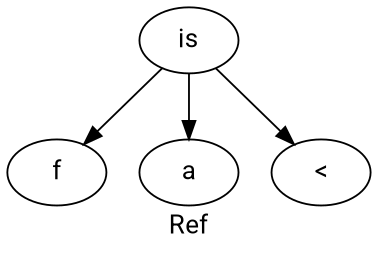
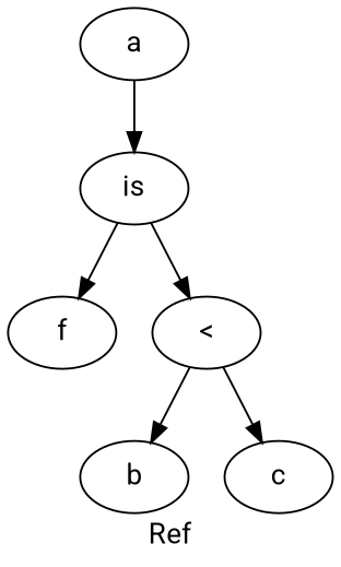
  digraph {
    fontname=Roboto
    label=Ref
    node [fontname=Roboto]
    edge [fontname=Roboto]
    n1 [label=f]
    n2 [label=is]
    n3 [label=a]
    n4 [label="<"]
+   n5 [label=b]
+   n6 [label=c]
    n2 -> n1
-   n2 -> n3
+   n3 -> n2
    n2 -> n4
+   n4 -> n5
+   n4 -> n6
  }
